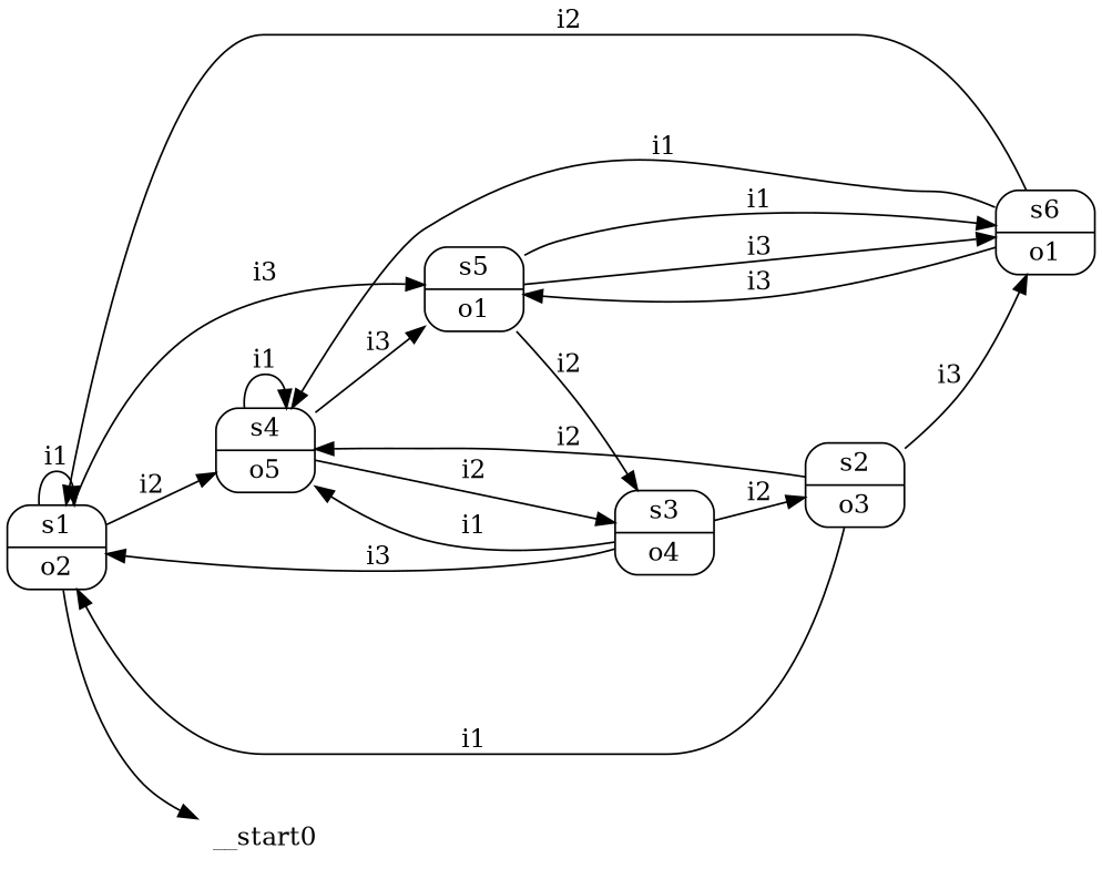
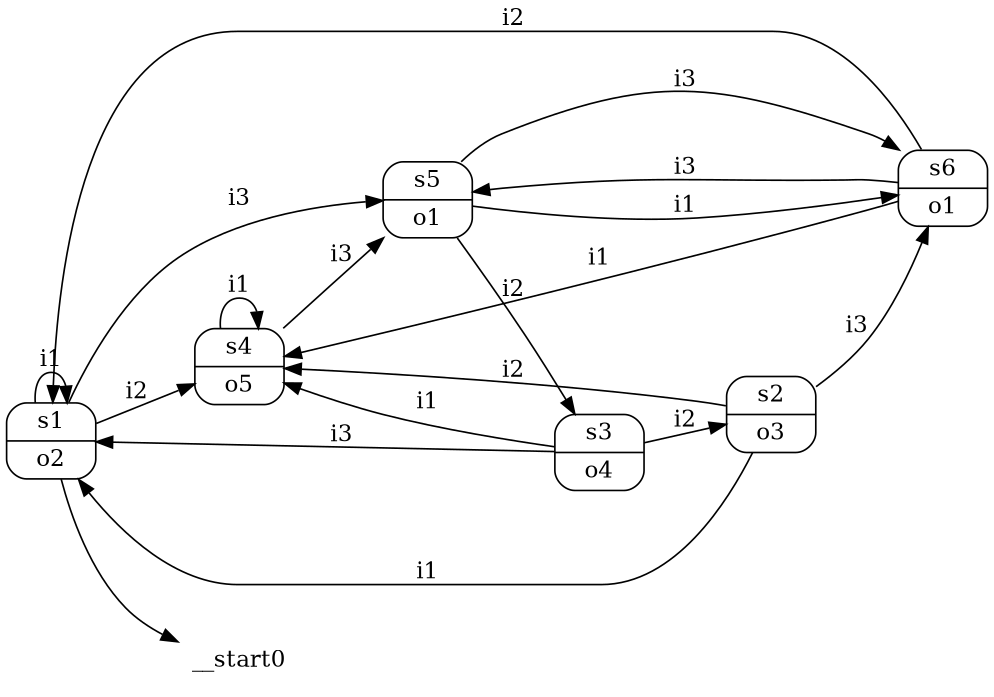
  digraph {
    rankdir=LR
    node [shape=record style=rounded]
    n1 [label="s1|o2"]
    n2 [label="s4|o5"]
    n3 [label="s5|o1"]
    __start0 [shape=none style=""]
    n5 [label="s3|o4"]
    n6 [label="s6|o1"]
    n7 [label="s2|o3"]
    n1 -> n1 [label=i1]
    n1 -> n2 [label=i2]
    n1 -> n3 [label=i3]
    n1 -> __start0
    n2 -> n2 [label=i1]
    n2 -> n3 [label=i3]
-   n2 -> n5 [label=i2]
    n3 -> n5 [label=i2]
    n3 -> n6 [label=i1]
    n3 -> n6 [label=i3]
    n5 -> n1 [label=i3]
    n5 -> n2 [label=i1]
    n5 -> n7 [label=i2]
    n6 -> n1 [label=i2]
    n6 -> n2 [label=i1]
    n6 -> n3 [label=i3]
    n7 -> n1 [label=i1]
    n7 -> n2 [label=i2]
    n7 -> n6 [label=i3]
  }
